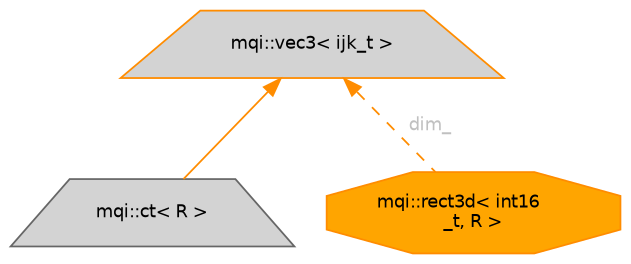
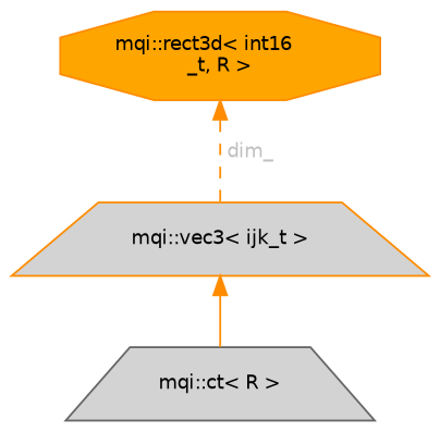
  digraph {
    node [color=darkorange fillcolor=lightgrey fontname=Helvetica fontsize=10 shape=trapezium style=filled]
    edge [color=darkorange dir=back fontname=Helvetica fontsize=10 labelfontname=Helvetica labelfontsize=10]
    n1 [color=gray40 fontcolor=black height=0.2 label="mqi::ct\< R \>" width=0.4]
    n2 [fillcolor=orange height=0.2 label="mqi::rect3d\< int16\l_t, R \>" shape=octagon width=0.4]
    n3 [height=0.2 label="mqi::vec3\< ijk_t \>" width=0.4]
    n3 -> n1 [style=solid]
-   n3 -> n2 [fontcolor=grey label=<<TABLE CELLBORDER="0" BORDER="0"><TR><TD VALIGN="top" ALIGN="LEFT" CELLPADDING="1" CELLSPACING="0">dim_</TD></TR> </TABLE>> style=dashed]
+   n2 -> n3 [fontcolor=grey label=<<TABLE CELLBORDER="0" BORDER="0"><TR><TD VALIGN="top" ALIGN="LEFT" CELLPADDING="1" CELLSPACING="0">dim_</TD></TR> </TABLE>> style=dashed]
  }
